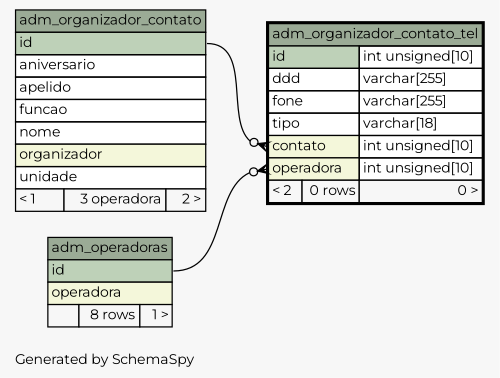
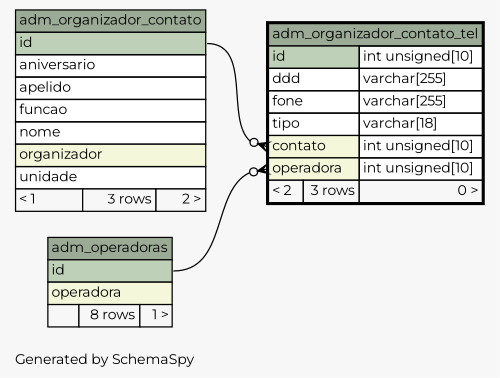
  digraph {
    bgcolor="#f7f7f7"
    fontname=Montserrat
    fontsize=11
    label="\nGenerated by SchemaSpy"
    labeljust=l
    nodesep=0.18
    rankdir=RL
    ranksep=0.46
    node [fontname=Montserrat fontsize=11 shape=plaintext]
    edge [arrowhead=none arrowsize=0.8 arrowtail=crowodot dir=back fontname=Montserrat headport="id:e"]
-   n1 [label=<     <TABLE BORDER="2" CELLBORDER="1" CELLSPACING="0" BGCOLOR="#ffffff">       <TR><TD COLSPAN="3" BGCOLOR="#9bab96" ALIGN="CENTER">adm_organizador_contato_tel</TD></TR>       <TR><TD PORT="id" COLSPAN="2" BGCOLOR="#bed1b8" ALIGN="LEFT">id</TD><TD PORT="id.type" ALIGN="LEFT">int unsigned[10]</TD></TR>       <TR><TD PORT="ddd" COLSPAN="2" ALIGN="LEFT">ddd</TD><TD PORT="ddd.type" ALIGN="LEFT">varchar[255]</TD></TR>       <TR><TD PORT="fone" COLSPAN="2" ALIGN="LEFT">fone</TD><TD PORT="fone.type" ALIGN="LEFT">varchar[255]</TD></TR>       <TR><TD PORT="tipo" COLSPAN="2" ALIGN="LEFT">tipo</TD><TD PORT="tipo.type" ALIGN="LEFT">varchar[18]</TD></TR>       <TR><TD PORT="contato" COLSPAN="2" BGCOLOR="#f4f7da" ALIGN="LEFT">contato</TD><TD PORT="contato.type" ALIGN="LEFT">int unsigned[10]</TD></TR>       <TR><TD PORT="operadora" COLSPAN="2" BGCOLOR="#f4f7da" ALIGN="LEFT">operadora</TD><TD PORT="operadora.type" ALIGN="LEFT">int unsigned[10]</TD></TR>       <TR><TD ALIGN="LEFT" BGCOLOR="#f7f7f7">&lt; 2</TD><TD ALIGN="RIGHT" BGCOLOR="#f7f7f7">0 rows</TD><TD ALIGN="RIGHT" BGCOLOR="#f7f7f7">0 &gt;</TD></TR>     </TABLE>>]
-   n2 [label=<     <TABLE BORDER="0" CELLBORDER="1" CELLSPACING="0" BGCOLOR="#ffffff">       <TR><TD COLSPAN="3" BGCOLOR="#9bab96" ALIGN="CENTER">adm_organizador_contato</TD></TR>       <TR><TD PORT="id" COLSPAN="3" BGCOLOR="#bed1b8" ALIGN="LEFT">id</TD></TR>       <TR><TD PORT="aniversario" COLSPAN="3" ALIGN="LEFT">aniversario</TD></TR>       <TR><TD PORT="apelido" COLSPAN="3" ALIGN="LEFT">apelido</TD></TR>       <TR><TD PORT="funcao" COLSPAN="3" ALIGN="LEFT">funcao</TD></TR>       <TR><TD PORT="nome" COLSPAN="3" ALIGN="LEFT">nome</TD></TR>       <TR><TD PORT="organizador" COLSPAN="3" BGCOLOR="#f4f7da" ALIGN="LEFT">organizador</TD></TR>       <TR><TD PORT="unidade" COLSPAN="3" ALIGN="LEFT">unidade</TD></TR>       <TR><TD ALIGN="LEFT" BGCOLOR="#f7f7f7">&lt; 1</TD><TD ALIGN="RIGHT" BGCOLOR="#f7f7f7">3 operadora</TD><TD ALIGN="RIGHT" BGCOLOR="#f7f7f7">2 &gt;</TD></TR>     </TABLE>>]
+   n1 [label=<     <TABLE BORDER="2" CELLBORDER="1" CELLSPACING="0" BGCOLOR="#ffffff">       <TR><TD COLSPAN="3" BGCOLOR="#9bab96" ALIGN="CENTER">adm_organizador_contato_tel</TD></TR>       <TR><TD PORT="id" COLSPAN="2" BGCOLOR="#bed1b8" ALIGN="LEFT">id</TD><TD PORT="id.type" ALIGN="LEFT">int unsigned[10]</TD></TR>       <TR><TD PORT="ddd" COLSPAN="2" ALIGN="LEFT">ddd</TD><TD PORT="ddd.type" ALIGN="LEFT">varchar[255]</TD></TR>       <TR><TD PORT="fone" COLSPAN="2" ALIGN="LEFT">fone</TD><TD PORT="fone.type" ALIGN="LEFT">varchar[255]</TD></TR>       <TR><TD PORT="tipo" COLSPAN="2" ALIGN="LEFT">tipo</TD><TD PORT="tipo.type" ALIGN="LEFT">varchar[18]</TD></TR>       <TR><TD PORT="contato" COLSPAN="2" BGCOLOR="#f4f7da" ALIGN="LEFT">contato</TD><TD PORT="contato.type" ALIGN="LEFT">int unsigned[10]</TD></TR>       <TR><TD PORT="operadora" COLSPAN="2" BGCOLOR="#f4f7da" ALIGN="LEFT">operadora</TD><TD PORT="operadora.type" ALIGN="LEFT">int unsigned[10]</TD></TR>       <TR><TD ALIGN="LEFT" BGCOLOR="#f7f7f7">&lt; 2</TD><TD ALIGN="RIGHT" BGCOLOR="#f7f7f7">3 rows</TD><TD ALIGN="RIGHT" BGCOLOR="#f7f7f7">0 &gt;</TD></TR>     </TABLE>>]
+   n2 [label=<     <TABLE BORDER="0" CELLBORDER="1" CELLSPACING="0" BGCOLOR="#ffffff">       <TR><TD COLSPAN="3" BGCOLOR="#9bab96" ALIGN="CENTER">adm_organizador_contato</TD></TR>       <TR><TD PORT="id" COLSPAN="3" BGCOLOR="#bed1b8" ALIGN="LEFT">id</TD></TR>       <TR><TD PORT="aniversario" COLSPAN="3" ALIGN="LEFT">aniversario</TD></TR>       <TR><TD PORT="apelido" COLSPAN="3" ALIGN="LEFT">apelido</TD></TR>       <TR><TD PORT="funcao" COLSPAN="3" ALIGN="LEFT">funcao</TD></TR>       <TR><TD PORT="nome" COLSPAN="3" ALIGN="LEFT">nome</TD></TR>       <TR><TD PORT="organizador" COLSPAN="3" BGCOLOR="#f4f7da" ALIGN="LEFT">organizador</TD></TR>       <TR><TD PORT="unidade" COLSPAN="3" ALIGN="LEFT">unidade</TD></TR>       <TR><TD ALIGN="LEFT" BGCOLOR="#f7f7f7">&lt; 1</TD><TD ALIGN="RIGHT" BGCOLOR="#f7f7f7">3 rows</TD><TD ALIGN="RIGHT" BGCOLOR="#f7f7f7">2 &gt;</TD></TR>     </TABLE>>]
    n3 [label=<     <TABLE BORDER="0" CELLBORDER="1" CELLSPACING="0" BGCOLOR="#ffffff">       <TR><TD COLSPAN="3" BGCOLOR="#9bab96" ALIGN="CENTER">adm_operadoras</TD></TR>       <TR><TD PORT="id" COLSPAN="3" BGCOLOR="#bed1b8" ALIGN="LEFT">id</TD></TR>       <TR><TD PORT="operadora" COLSPAN="3" BGCOLOR="#f4f7da" ALIGN="LEFT">operadora</TD></TR>       <TR><TD ALIGN="LEFT" BGCOLOR="#f7f7f7">  </TD><TD ALIGN="RIGHT" BGCOLOR="#f7f7f7">8 rows</TD><TD ALIGN="RIGHT" BGCOLOR="#f7f7f7">1 &gt;</TD></TR>     </TABLE>>]
    n1 -> n2 [tailport="contato:w"]
    n1 -> n3 [tailport="operadora:w"]
  }
